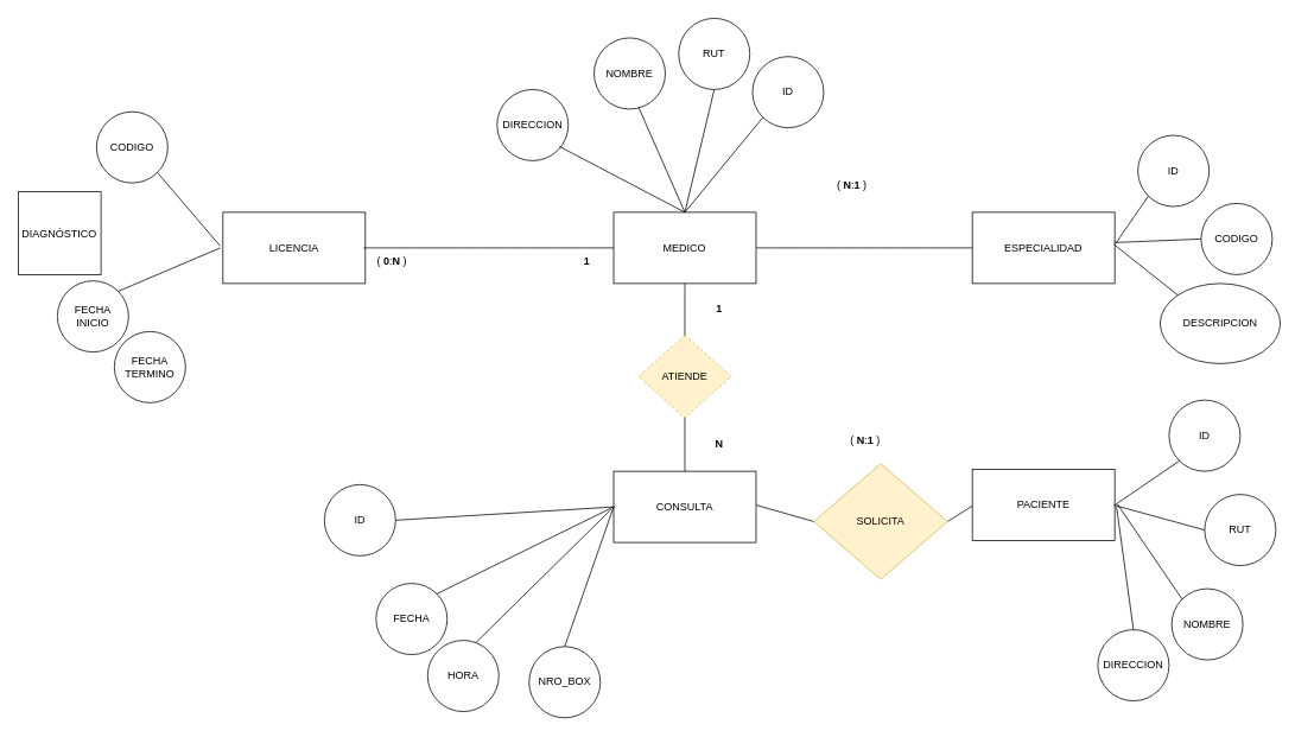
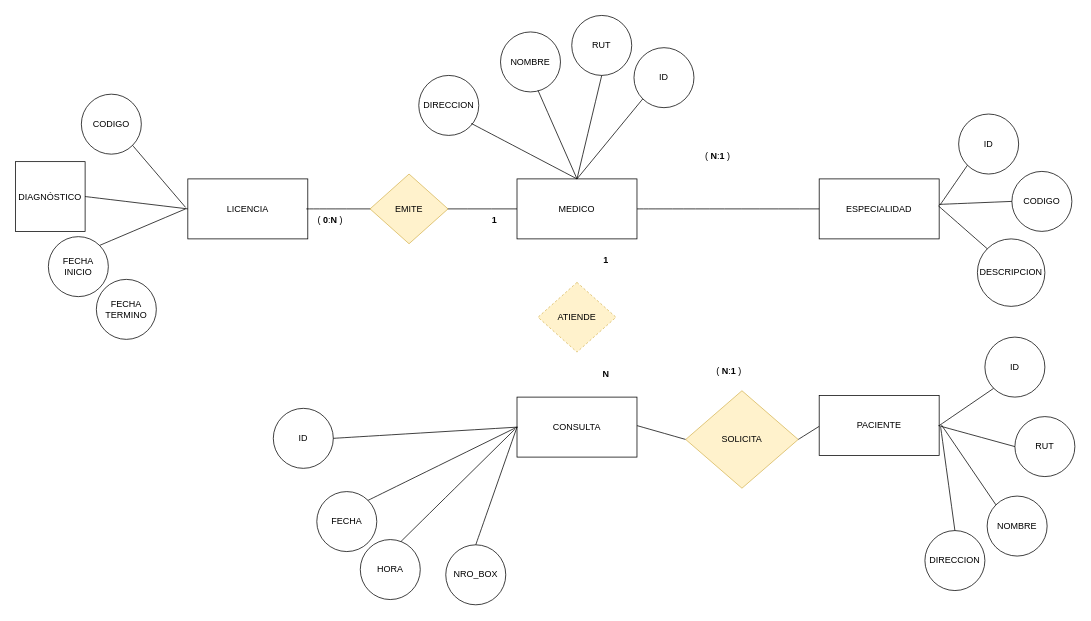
  <mxCell id="0" />
  <mxCell id="1" parent="0" />
  <mxCell id="2" value="" style="endArrow=none;html=1;rounded=0;startSize=14;endSize=14;targetPerimeterSpacing=8;curved=1;entryX=0;entryY=0.5;entryDx=0;entryDy=0;exitX=1;exitY=0.5;exitDx=0;exitDy=0;startArrow=none;" edge="1" parent="1" source="26"><mxGeometry width="50" height="50" relative="1" as="geometry"><mxPoint x="845" y="568" as="sourcePoint" /><mxPoint x="1092" y="568" as="targetPoint" /></mxGeometry></mxCell>
  <mxCell id="3" value="" style="endArrow=none;html=1;rounded=0;startSize=14;endSize=14;sourcePerimeterSpacing=8;targetPerimeterSpacing=8;curved=1;entryX=0;entryY=0.5;entryDx=0;entryDy=0;exitX=1;exitY=0.5;exitDx=0;exitDy=0;" edge="1" parent="1" source="4"><mxGeometry width="50" height="50" relative="1" as="geometry"><mxPoint x="869" y="389" as="sourcePoint" /><mxPoint x="1096" y="278" as="targetPoint" /></mxGeometry></mxCell>
  <mxCell id="4" value="MEDICO" style="rounded=0;whiteSpace=wrap;html=1;" vertex="1" parent="1"><mxGeometry x="689" y="238" width="160" height="80" as="geometry" /></mxCell>
  <mxCell id="5" value="( &lt;b&gt;N&lt;/b&gt;:&lt;b&gt;1&lt;/b&gt;&amp;nbsp;)" style="text;html=1;strokeColor=none;fillColor=none;align=center;verticalAlign=middle;whiteSpace=wrap;rounded=0;" vertex="1" parent="1"><mxGeometry x="927" y="193" width="60" height="30" as="geometry" /></mxCell>
  <mxCell id="6" value="ESPECIALIDAD" style="rounded=0;whiteSpace=wrap;html=1;" vertex="1" parent="1"><mxGeometry x="1092" y="238" width="160" height="80" as="geometry" /></mxCell>
  <mxCell id="7" value="ID" style="ellipse;whiteSpace=wrap;html=1;aspect=fixed;" vertex="1" parent="1"><mxGeometry x="1278" y="151.5" width="80" height="80" as="geometry" /></mxCell>
- <mxCell id="8" value="DESCRIPCION" style="ellipse;whiteSpace=wrap;html=1;aspect=fixed;" vertex="1" parent="1"><mxGeometry x="1303" y="318" width="135" height="90" as="geometry" /></mxCell>
+ <mxCell id="8" value="DESCRIPCION" style="ellipse;whiteSpace=wrap;html=1;aspect=fixed;" vertex="1" parent="1"><mxGeometry x="1303" y="318" width="90" height="90" as="geometry" /></mxCell>
  <mxCell id="9" value="" style="endArrow=none;html=1;rounded=0;startSize=14;endSize=14;sourcePerimeterSpacing=8;targetPerimeterSpacing=8;curved=1;entryX=0;entryY=1;entryDx=0;entryDy=0;" edge="1" parent="1" target="7"><mxGeometry width="50" height="50" relative="1" as="geometry"><mxPoint x="1253" y="273" as="sourcePoint" /><mxPoint x="930" y="338" as="targetPoint" /></mxGeometry></mxCell>
  <mxCell id="10" value="" style="endArrow=none;html=1;rounded=0;startSize=14;endSize=14;sourcePerimeterSpacing=8;targetPerimeterSpacing=8;curved=1;entryX=0;entryY=0;entryDx=0;entryDy=0;" edge="1" parent="1" target="8"><mxGeometry width="50" height="50" relative="1" as="geometry"><mxPoint x="1251" y="274" as="sourcePoint" /><mxPoint x="1197.88" y="227.16" as="targetPoint" /></mxGeometry></mxCell>
  <mxCell id="11" value="CODIGO" style="ellipse;whiteSpace=wrap;html=1;aspect=fixed;" vertex="1" parent="1"><mxGeometry x="1349" y="228" width="80" height="80" as="geometry" /></mxCell>
  <mxCell id="12" value="ID" style="ellipse;whiteSpace=wrap;html=1;aspect=fixed;" vertex="1" parent="1"><mxGeometry x="845" y="63" width="80" height="80" as="geometry" /></mxCell>
  <mxCell id="13" value="RUT" style="ellipse;whiteSpace=wrap;html=1;aspect=fixed;" vertex="1" parent="1"><mxGeometry x="762" y="20" width="80" height="80" as="geometry" /></mxCell>
  <mxCell id="14" value="NOMBRE" style="ellipse;whiteSpace=wrap;html=1;aspect=fixed;" vertex="1" parent="1"><mxGeometry x="667" y="42" width="80" height="80" as="geometry" /></mxCell>
  <mxCell id="15" value="DIRECCION" style="ellipse;whiteSpace=wrap;html=1;aspect=fixed;" vertex="1" parent="1"><mxGeometry x="558" y="100" width="80" height="80" as="geometry" /></mxCell>
  <mxCell id="16" value="" style="endArrow=none;html=1;rounded=0;startSize=14;endSize=14;sourcePerimeterSpacing=8;targetPerimeterSpacing=8;curved=1;entryX=0;entryY=0.5;entryDx=0;entryDy=0;" edge="1" parent="1" target="11"><mxGeometry width="50" height="50" relative="1" as="geometry"><mxPoint x="1252" y="272" as="sourcePoint" /><mxPoint x="1299.716" y="229.784" as="targetPoint" /></mxGeometry></mxCell>
  <mxCell id="17" value="" style="endArrow=none;html=1;rounded=0;startSize=14;endSize=14;sourcePerimeterSpacing=8;targetPerimeterSpacing=8;curved=1;exitX=0;exitY=1;exitDx=0;exitDy=0;entryX=0.5;entryY=0;entryDx=0;entryDy=0;" edge="1" parent="1" source="12" target="4"><mxGeometry width="50" height="50" relative="1" as="geometry"><mxPoint x="658" y="198.82" as="sourcePoint" /><mxPoint x="687" y="278" as="targetPoint" /></mxGeometry></mxCell>
  <mxCell id="18" value="" style="endArrow=none;html=1;rounded=0;startSize=14;endSize=14;sourcePerimeterSpacing=8;targetPerimeterSpacing=8;curved=1;entryX=0.5;entryY=0;entryDx=0;entryDy=0;exitX=0.5;exitY=1;exitDx=0;exitDy=0;" edge="1" parent="1" source="13" target="4"><mxGeometry width="50" height="50" relative="1" as="geometry"><mxPoint x="687.284" y="198.284" as="sourcePoint" /><mxPoint x="699" y="248" as="targetPoint" /></mxGeometry></mxCell>
  <mxCell id="19" value="" style="endArrow=none;html=1;rounded=0;startSize=14;endSize=14;sourcePerimeterSpacing=8;targetPerimeterSpacing=8;curved=1;entryX=0.5;entryY=0;entryDx=0;entryDy=0;" edge="1" parent="1" target="4"><mxGeometry width="50" height="50" relative="1" as="geometry"><mxPoint x="717" y="120" as="sourcePoint" /><mxPoint x="687" y="280" as="targetPoint" /></mxGeometry></mxCell>
  <mxCell id="20" value="" style="endArrow=none;html=1;rounded=0;startSize=14;endSize=14;sourcePerimeterSpacing=8;targetPerimeterSpacing=8;curved=1;entryX=0.5;entryY=0;entryDx=0;entryDy=0;" edge="1" parent="1" target="4"><mxGeometry width="50" height="50" relative="1" as="geometry"><mxPoint x="628" y="164" as="sourcePoint" /><mxPoint x="687" y="279" as="targetPoint" /></mxGeometry></mxCell>
  <mxCell id="21" value="CONSULTA" style="rounded=0;whiteSpace=wrap;html=1;" vertex="1" parent="1"><mxGeometry x="689" y="529" width="160" height="80" as="geometry" /></mxCell>
  <mxCell id="22" value="PACIENTE" style="rounded=0;whiteSpace=wrap;html=1;" vertex="1" parent="1"><mxGeometry x="1092" y="527" width="160" height="80" as="geometry" /></mxCell>
- <mxCell id="23" value="" style="endArrow=none;html=1;rounded=0;startSize=14;endSize=14;sourcePerimeterSpacing=8;targetPerimeterSpacing=8;curved=1;entryX=0.5;entryY=0;entryDx=0;entryDy=0;exitX=0.5;exitY=1;exitDx=0;exitDy=0;" edge="1" parent="1" source="4" target="21"><mxGeometry width="50" height="50" relative="1" as="geometry"><mxPoint x="756" y="318" as="sourcePoint" /><mxPoint x="1003" y="318" as="targetPoint" /></mxGeometry></mxCell>
  <mxCell id="24" value="ATIENDE" style="rhombus;whiteSpace=wrap;html=1;rounded=0;back=red;fillColor=#fff2cc;strokeColor=#d6b656;dashed=1;" vertex="1" parent="1"><mxGeometry x="717" y="376" width="104" height="93" as="geometry" /></mxCell>
  <mxCell id="25" value="" style="endArrow=none;html=1;rounded=0;startSize=14;endSize=14;sourcePerimeterSpacing=8;curved=1;entryX=0;entryY=0.5;entryDx=0;entryDy=0;" edge="1" parent="1" target="26"><mxGeometry width="50" height="50" relative="1" as="geometry"><mxPoint x="849" y="567" as="sourcePoint" /><mxPoint x="1092" y="568" as="targetPoint" /></mxGeometry></mxCell>
  <mxCell id="26" value="SOLICITA" style="rhombus;whiteSpace=wrap;html=1;rounded=0;back=red;fillColor=#fff2cc;strokeColor=#d6b656;" vertex="1" parent="1"><mxGeometry x="914" y="520.5" width="150" height="130" as="geometry" /></mxCell>
  <mxCell id="27" value="( &lt;b&gt;N&lt;/b&gt;:&lt;b&gt;1&lt;/b&gt;&amp;nbsp;)" style="text;html=1;strokeColor=none;fillColor=none;align=center;verticalAlign=middle;whiteSpace=wrap;rounded=0;" vertex="1" parent="1"><mxGeometry x="942" y="480" width="60" height="30" as="geometry" /></mxCell>
  <mxCell id="28" value="ID" style="ellipse;whiteSpace=wrap;html=1;aspect=fixed;" vertex="1" parent="1"><mxGeometry x="1313" y="449" width="80" height="80" as="geometry" /></mxCell>
  <mxCell id="29" value="" style="endArrow=none;html=1;rounded=0;startSize=14;endSize=14;sourcePerimeterSpacing=8;targetPerimeterSpacing=8;curved=1;entryX=0;entryY=1;entryDx=0;entryDy=0;exitX=1;exitY=0.5;exitDx=0;exitDy=0;" edge="1" parent="1" source="22" target="28"><mxGeometry width="50" height="50" relative="1" as="geometry"><mxPoint x="1263" y="283" as="sourcePoint" /><mxPoint x="1299.716" y="229.784" as="targetPoint" /></mxGeometry></mxCell>
  <mxCell id="30" value="ID" style="ellipse;whiteSpace=wrap;html=1;aspect=fixed;" vertex="1" parent="1"><mxGeometry x="364" y="544" width="80" height="80" as="geometry" /></mxCell>
  <mxCell id="31" value="FECHA" style="ellipse;whiteSpace=wrap;html=1;aspect=fixed;" vertex="1" parent="1"><mxGeometry x="422" y="655" width="80" height="80" as="geometry" /></mxCell>
  <mxCell id="32" value="&lt;b&gt;1&lt;/b&gt;" style="text;html=1;strokeColor=none;fillColor=none;align=center;verticalAlign=middle;whiteSpace=wrap;rounded=0;" vertex="1" parent="1"><mxGeometry x="778" y="332" width="60" height="30" as="geometry" /></mxCell>
  <mxCell id="33" value="&lt;b&gt;N&lt;/b&gt;" style="text;html=1;strokeColor=none;fillColor=none;align=center;verticalAlign=middle;whiteSpace=wrap;rounded=0;" vertex="1" parent="1"><mxGeometry x="778" y="484" width="60" height="30" as="geometry" /></mxCell>
  <mxCell id="34" value="HORA" style="ellipse;whiteSpace=wrap;html=1;aspect=fixed;" vertex="1" parent="1"><mxGeometry x="480" y="719" width="80" height="80" as="geometry" /></mxCell>
  <mxCell id="35" value="" style="endArrow=none;html=1;rounded=0;startSize=14;endSize=14;sourcePerimeterSpacing=8;targetPerimeterSpacing=8;curved=1;exitX=1;exitY=0;exitDx=0;exitDy=0;entryX=0;entryY=0.5;entryDx=0;entryDy=0;" edge="1" parent="1" source="31" target="21"><mxGeometry width="50" height="50" relative="1" as="geometry"><mxPoint x="1262" y="577" as="sourcePoint" /><mxPoint x="681" y="572" as="targetPoint" /></mxGeometry></mxCell>
  <mxCell id="36" value="" style="endArrow=none;html=1;rounded=0;startSize=14;endSize=14;sourcePerimeterSpacing=8;targetPerimeterSpacing=8;curved=1;exitX=0.678;exitY=0.032;exitDx=0;exitDy=0;exitPerimeter=0;" edge="1" parent="1" source="34"><mxGeometry width="50" height="50" relative="1" as="geometry"><mxPoint x="567.284" y="680.716" as="sourcePoint" /><mxPoint x="686" y="572" as="targetPoint" /></mxGeometry></mxCell>
  <mxCell id="37" value="NRO_BOX" style="ellipse;whiteSpace=wrap;html=1;aspect=fixed;" vertex="1" parent="1"><mxGeometry x="594" y="726" width="80" height="80" as="geometry" /></mxCell>
  <mxCell id="38" value="" style="endArrow=none;html=1;rounded=0;startSize=14;endSize=14;sourcePerimeterSpacing=8;targetPerimeterSpacing=8;curved=1;exitX=0.5;exitY=0;exitDx=0;exitDy=0;entryX=0;entryY=0.5;entryDx=0;entryDy=0;" edge="1" parent="1" source="37" target="21"><mxGeometry width="50" height="50" relative="1" as="geometry"><mxPoint x="544.24" y="731.56" as="sourcePoint" /><mxPoint x="683" y="567" as="targetPoint" /></mxGeometry></mxCell>
  <mxCell id="39" value="" style="endArrow=none;html=1;rounded=0;startSize=14;endSize=14;sourcePerimeterSpacing=8;targetPerimeterSpacing=8;curved=1;exitX=1;exitY=0.5;exitDx=0;exitDy=0;" edge="1" parent="1" source="30"><mxGeometry width="50" height="50" relative="1" as="geometry"><mxPoint x="644" y="736" as="sourcePoint" /><mxPoint x="690" y="569" as="targetPoint" /></mxGeometry></mxCell>
  <mxCell id="40" value="RUT" style="ellipse;whiteSpace=wrap;html=1;aspect=fixed;" vertex="1" parent="1"><mxGeometry x="1353" y="555" width="80" height="80" as="geometry" /></mxCell>
  <mxCell id="41" value="" style="endArrow=none;html=1;rounded=0;startSize=14;endSize=14;sourcePerimeterSpacing=8;targetPerimeterSpacing=8;curved=1;entryX=0;entryY=0.5;entryDx=0;entryDy=0;" edge="1" parent="1" target="40"><mxGeometry width="50" height="50" relative="1" as="geometry"><mxPoint x="1251" y="567" as="sourcePoint" /><mxPoint x="1334.716" y="527.284" as="targetPoint" /></mxGeometry></mxCell>
  <mxCell id="42" value="NOMBRE" style="ellipse;whiteSpace=wrap;html=1;aspect=fixed;" vertex="1" parent="1"><mxGeometry x="1316" y="661" width="80" height="80" as="geometry" /></mxCell>
  <mxCell id="43" value="" style="endArrow=none;html=1;rounded=0;startSize=14;endSize=14;sourcePerimeterSpacing=8;targetPerimeterSpacing=8;curved=1;entryX=0;entryY=0;entryDx=0;entryDy=0;" edge="1" parent="1" target="42"><mxGeometry width="50" height="50" relative="1" as="geometry"><mxPoint x="1255" y="566" as="sourcePoint" /><mxPoint x="1363" y="605" as="targetPoint" /></mxGeometry></mxCell>
  <mxCell id="44" value="DIRECCION" style="ellipse;whiteSpace=wrap;html=1;aspect=fixed;" vertex="1" parent="1"><mxGeometry x="1233" y="707" width="80" height="80" as="geometry" /></mxCell>
  <mxCell id="45" value="" style="endArrow=none;html=1;rounded=0;startSize=14;endSize=14;sourcePerimeterSpacing=8;targetPerimeterSpacing=8;curved=1;entryX=0.5;entryY=0;entryDx=0;entryDy=0;" edge="1" parent="1" target="44"><mxGeometry width="50" height="50" relative="1" as="geometry"><mxPoint x="1254" y="569" as="sourcePoint" /><mxPoint x="1265" y="694" as="targetPoint" /></mxGeometry></mxCell>
  <mxCell id="46" value="LICENCIA" style="rounded=0;whiteSpace=wrap;html=1;" vertex="1" parent="1"><mxGeometry x="250" y="238" width="160" height="80" as="geometry" /></mxCell>
  <mxCell id="47" value="" style="endArrow=none;html=1;rounded=0;startSize=14;endSize=14;sourcePerimeterSpacing=8;curved=1;entryX=0;entryY=0.5;entryDx=0;entryDy=0;" edge="1" parent="1" target="4"><mxGeometry width="50" height="50" relative="1" as="geometry"><mxPoint x="408" y="278" as="sourcePoint" /><mxPoint x="769" y="238" as="targetPoint" /></mxGeometry></mxCell>
+ <mxCell id="48" value="EMITE" style="rhombus;whiteSpace=wrap;html=1;rounded=0;back=red;fillColor=#fff2cc;strokeColor=#d6b656;" vertex="1" parent="1"><mxGeometry x="493" y="231.5" width="104" height="93" as="geometry" /></mxCell>
  <mxCell id="49" value="( &lt;b&gt;0&lt;/b&gt;:&lt;b&gt;N&lt;/b&gt;&amp;nbsp;)" style="text;html=1;strokeColor=none;fillColor=none;align=center;verticalAlign=middle;whiteSpace=wrap;rounded=0;" vertex="1" parent="1"><mxGeometry x="410" y="278" width="60" height="30" as="geometry" /></mxCell>
  <mxCell id="50" value="CODIGO" style="ellipse;whiteSpace=wrap;html=1;aspect=fixed;" vertex="1" parent="1"><mxGeometry x="108" y="125" width="80" height="80" as="geometry" /></mxCell>
  <mxCell id="51" value="FECHA&lt;br&gt;INICIO" style="ellipse;whiteSpace=wrap;html=1;aspect=fixed;" vertex="1" parent="1"><mxGeometry x="64" y="315" width="80" height="80" as="geometry" /></mxCell>
  <mxCell id="52" value="FECHA&lt;br&gt;TERMINO" style="ellipse;whiteSpace=wrap;html=1;aspect=fixed;" vertex="1" parent="1"><mxGeometry x="128" y="372" width="80" height="80" as="geometry" /></mxCell>
  <mxCell id="53" value="DIAGNÓSTICO" style="whiteSpace=wrap;html=1;aspect=fixed;rounded=0;" vertex="1" parent="1"><mxGeometry x="20" y="215" width="93" height="93" as="geometry" /></mxCell>
  <mxCell id="54" value="" style="endArrow=none;html=1;rounded=0;startSize=14;endSize=14;sourcePerimeterSpacing=8;targetPerimeterSpacing=8;curved=1;exitX=1;exitY=1;exitDx=0;exitDy=0;" edge="1" parent="1" source="50"><mxGeometry width="50" height="50" relative="1" as="geometry"><mxPoint x="214" y="117" as="sourcePoint" /><mxPoint x="247" y="276" as="targetPoint" /></mxGeometry></mxCell>
+ <mxCell id="55" value="" style="endArrow=none;html=1;rounded=0;startSize=14;endSize=14;sourcePerimeterSpacing=8;targetPerimeterSpacing=8;curved=1;exitX=1;exitY=0.5;exitDx=0;exitDy=0;entryX=0;entryY=0.5;entryDx=0;entryDy=0;" edge="1" parent="1" source="53" target="46"><mxGeometry width="50" height="50" relative="1" as="geometry"><mxPoint x="186.284" y="203.284" as="sourcePoint" /><mxPoint x="249" y="270" as="targetPoint" /></mxGeometry></mxCell>
  <mxCell id="56" value="" style="endArrow=none;html=1;rounded=0;startSize=14;endSize=14;sourcePerimeterSpacing=8;targetPerimeterSpacing=8;curved=1;exitX=1;exitY=0;exitDx=0;exitDy=0;" edge="1" parent="1" source="51"><mxGeometry width="50" height="50" relative="1" as="geometry"><mxPoint x="123" y="271.5" as="sourcePoint" /><mxPoint x="247" y="278" as="targetPoint" /></mxGeometry></mxCell>
  <mxCell id="57" value="&lt;b&gt;1&lt;/b&gt;" style="text;html=1;strokeColor=none;fillColor=none;align=center;verticalAlign=middle;whiteSpace=wrap;rounded=0;" vertex="1" parent="1"><mxGeometry x="629" y="278" width="60" height="30" as="geometry" /></mxCell>
